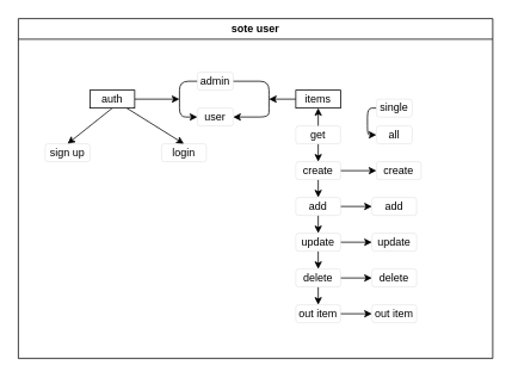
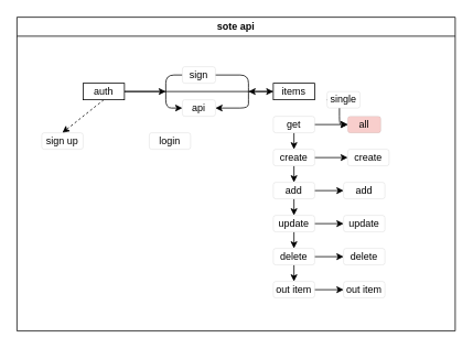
  <mxCell id="0" />
  <mxCell id="1" parent="0" />
- <mxCell id="2" value="" style="edgeStyle=none;html=1;entryX=0.5;entryY=0;entryDx=0;entryDy=0;" edge="1" parent="1" source="5" target="7"><mxGeometry relative="1" as="geometry" /></mxCell>
- <mxCell id="3" style="edgeStyle=none;html=1;exitX=0.5;exitY=1;exitDx=0;exitDy=0;entryX=0.5;entryY=0;entryDx=0;entryDy=0;" edge="1" parent="1" source="5" target="6"><mxGeometry relative="1" as="geometry" /></mxCell>
+ <mxCell id="2" value="" style="edgeStyle=none;html=1;" edge="1" parent="1" source="5" target="9"><mxGeometry relative="1" as="geometry" /></mxCell>
+ <mxCell id="3" style="edgeStyle=none;html=1;exitX=0.5;exitY=1;exitDx=0;exitDy=0;entryX=0.5;entryY=0;entryDx=0;entryDy=0;dashed=1;" edge="1" parent="1" source="5" target="6"><mxGeometry relative="1" as="geometry" /></mxCell>
  <mxCell id="4" style="edgeStyle=none;html=1;" edge="1" parent="1" source="5"><mxGeometry relative="1" as="geometry"><mxPoint x="200" y="110" as="targetPoint" /></mxGeometry></mxCell>
  <mxCell id="5" value="auth" style="rounded=0;whiteSpace=wrap;html=1;strokeWidth=1;" vertex="1" parent="1"><mxGeometry x="100" y="100" width="50" height="20" as="geometry" /></mxCell>
  <mxCell id="6" value="sign up" style="rounded=1;whiteSpace=wrap;html=1;strokeWidth=0;" vertex="1" parent="1"><mxGeometry x="50" y="160" width="50" height="20" as="geometry" /></mxCell>
- <mxCell id="7" value="login" style="rounded=1;whiteSpace=wrap;html=1;strokeWidth=0;dashed=1;" vertex="1" parent="1"><mxGeometry x="180" y="160" width="50" height="20" as="geometry" /></mxCell>
+ <mxCell id="7" value="login" style="rounded=1;whiteSpace=wrap;html=1;strokeWidth=0;" vertex="1" parent="1"><mxGeometry x="180" y="160" width="50" height="20" as="geometry" /></mxCell>
  <mxCell id="8" style="edgeStyle=none;html=1;" edge="1" parent="1" source="9"><mxGeometry relative="1" as="geometry"><mxPoint x="300" y="110" as="targetPoint" /></mxGeometry></mxCell>
  <mxCell id="9" value="items" style="rounded=0;whiteSpace=wrap;html=1;strokeWidth=1;" vertex="1" parent="1"><mxGeometry x="330" y="100" width="50" height="20" as="geometry" /></mxCell>
  <mxCell id="10" style="edgeStyle=none;html=1;entryX=0.5;entryY=0;entryDx=0;entryDy=0;" edge="1" parent="1" source="12" target="27"><mxGeometry relative="1" as="geometry" /></mxCell>
  <mxCell id="11" style="edgeStyle=none;html=1;entryX=0;entryY=0.5;entryDx=0;entryDy=0;" edge="1" parent="1" source="12" target="37"><mxGeometry relative="1" as="geometry"><mxPoint x="410" y="310" as="targetPoint" /></mxGeometry></mxCell>
  <mxCell id="12" value="delete" style="rounded=1;whiteSpace=wrap;html=1;strokeWidth=0;" vertex="1" parent="1"><mxGeometry x="330" y="300" width="50" height="20" as="geometry" /></mxCell>
  <mxCell id="13" style="edgeStyle=none;html=1;entryX=0.5;entryY=0;entryDx=0;entryDy=0;" edge="1" parent="1" source="15" target="12"><mxGeometry relative="1" as="geometry" /></mxCell>
  <mxCell id="14" style="edgeStyle=none;html=1;entryX=0;entryY=0.5;entryDx=0;entryDy=0;" edge="1" parent="1" source="15" target="36"><mxGeometry relative="1" as="geometry" /></mxCell>
  <mxCell id="15" value="update" style="rounded=1;whiteSpace=wrap;html=1;strokeWidth=0;" vertex="1" parent="1"><mxGeometry x="330" y="260" width="50" height="20" as="geometry" /></mxCell>
  <mxCell id="16" style="edgeStyle=none;html=1;entryX=0.5;entryY=0;entryDx=0;entryDy=0;" edge="1" parent="1" source="18" target="30"><mxGeometry relative="1" as="geometry" /></mxCell>
  <mxCell id="17" style="edgeStyle=none;html=1;entryX=0;entryY=0.5;entryDx=0;entryDy=0;" edge="1" parent="1" source="18" target="34"><mxGeometry relative="1" as="geometry" /></mxCell>
  <mxCell id="18" value="create" style="rounded=1;whiteSpace=wrap;html=1;strokeWidth=0;" vertex="1" parent="1"><mxGeometry x="330" y="180" width="50" height="20" as="geometry" /></mxCell>
  <mxCell id="19" style="edgeStyle=none;html=1;entryX=0.5;entryY=0;entryDx=0;entryDy=0;" edge="1" parent="1" source="21" target="18"><mxGeometry relative="1" as="geometry" /></mxCell>
- <mxCell id="20" style="edgeStyle=none;html=1;" edge="1" parent="1" source="21" target="9"><mxGeometry relative="1" as="geometry" /></mxCell>
+ <mxCell id="20" style="edgeStyle=none;html=1;entryX=0;entryY=0.5;entryDx=0;entryDy=0;" edge="1" parent="1" source="21" target="31"><mxGeometry relative="1" as="geometry" /></mxCell>
  <mxCell id="21" value="get" style="rounded=1;whiteSpace=wrap;html=1;strokeWidth=0;dashed=1;" vertex="1" parent="1"><mxGeometry x="330" y="140" width="50" height="20" as="geometry" /></mxCell>
- <mxCell id="22" value="user" style="rounded=1;whiteSpace=wrap;html=1;strokeWidth=0;" vertex="1" parent="1"><mxGeometry x="220" y="120" width="40" height="20" as="geometry" /></mxCell>
+ <mxCell id="22" value="api" style="rounded=1;whiteSpace=wrap;html=1;strokeWidth=0;" vertex="1" parent="1"><mxGeometry x="220" y="120" width="40" height="20" as="geometry" /></mxCell>
  <mxCell id="23" style="edgeStyle=none;html=1;" edge="1" parent="1"><mxGeometry relative="1" as="geometry"><mxPoint x="220" y="90" as="sourcePoint" /><mxPoint x="220" y="130" as="targetPoint" /><Array as="points"><mxPoint x="200" y="90" /><mxPoint x="200" y="130" /></Array></mxGeometry></mxCell>
  <mxCell id="24" style="edgeStyle=none;html=1;entryX=1;entryY=0.5;entryDx=0;entryDy=0;" edge="1" parent="1" source="25" target="22"><mxGeometry relative="1" as="geometry"><Array as="points"><mxPoint x="300" y="90" /><mxPoint x="300" y="110" /><mxPoint x="300" y="130" /></Array></mxGeometry></mxCell>
- <mxCell id="25" value="admin" style="rounded=1;whiteSpace=wrap;html=1;strokeWidth=0;" vertex="1" parent="1"><mxGeometry x="220" y="80" width="40" height="20" as="geometry" /></mxCell>
+ <mxCell id="25" value="sign" style="rounded=1;whiteSpace=wrap;html=1;strokeWidth=0;" vertex="1" parent="1"><mxGeometry x="220" y="80" width="40" height="20" as="geometry" /></mxCell>
  <mxCell id="26" style="edgeStyle=none;html=1;entryX=0;entryY=0.5;entryDx=0;entryDy=0;" edge="1" parent="1" source="27" target="38"><mxGeometry relative="1" as="geometry" /></mxCell>
  <mxCell id="27" value="out item" style="rounded=1;whiteSpace=wrap;html=1;strokeWidth=0;" vertex="1" parent="1"><mxGeometry x="330" y="340" width="50" height="20" as="geometry" /></mxCell>
  <mxCell id="28" style="edgeStyle=none;html=1;entryX=0.5;entryY=0;entryDx=0;entryDy=0;" edge="1" parent="1" source="30" target="15"><mxGeometry relative="1" as="geometry" /></mxCell>
  <mxCell id="29" style="edgeStyle=none;html=1;entryX=0;entryY=0.5;entryDx=0;entryDy=0;" edge="1" parent="1" source="30" target="35"><mxGeometry relative="1" as="geometry" /></mxCell>
  <mxCell id="30" value="add" style="rounded=1;whiteSpace=wrap;html=1;strokeWidth=0;" vertex="1" parent="1"><mxGeometry x="330" y="220" width="50" height="20" as="geometry" /></mxCell>
- <mxCell id="31" value="all" style="rounded=1;whiteSpace=wrap;html=1;strokeWidth=0;" vertex="1" parent="1"><mxGeometry x="420" y="140" width="40" height="20" as="geometry" /></mxCell>
+ <mxCell id="31" value="all" style="rounded=1;whiteSpace=wrap;html=1;strokeWidth=0;fillColor=#f8cecc;" vertex="1" parent="1"><mxGeometry x="420" y="140" width="40" height="20" as="geometry" /></mxCell>
  <mxCell id="32" style="edgeStyle=none;html=1;" edge="1" parent="1" source="33"><mxGeometry relative="1" as="geometry"><mxPoint x="420" y="150" as="targetPoint" /><Array as="points"><mxPoint x="410" y="120" /><mxPoint x="410" y="150" /></Array></mxGeometry></mxCell>
- <mxCell id="33" value="single" style="rounded=1;whiteSpace=wrap;html=1;strokeWidth=0;" vertex="1" parent="1"><mxGeometry x="420" y="110" width="40" height="20" as="geometry" /></mxCell>
+ <mxCell id="33" value="single" style="rounded=1;whiteSpace=wrap;html=1;strokeWidth=0;" vertex="1" parent="1"><mxGeometry x="395" y="110" width="40" height="20" as="geometry" /></mxCell>
  <mxCell id="34" value="create" style="rounded=1;whiteSpace=wrap;html=1;strokeWidth=0;" vertex="1" parent="1"><mxGeometry x="420" y="180" width="50" height="20" as="geometry" /></mxCell>
  <mxCell id="35" value="add" style="rounded=1;whiteSpace=wrap;html=1;strokeWidth=0;" vertex="1" parent="1"><mxGeometry x="415" y="220" width="50" height="20" as="geometry" /></mxCell>
  <mxCell id="36" value="update" style="rounded=1;whiteSpace=wrap;html=1;strokeWidth=0;" vertex="1" parent="1"><mxGeometry x="415" y="260" width="50" height="20" as="geometry" /></mxCell>
  <mxCell id="37" value="delete" style="rounded=1;whiteSpace=wrap;html=1;strokeWidth=0;" vertex="1" parent="1"><mxGeometry x="415" y="300" width="50" height="20" as="geometry" /></mxCell>
  <mxCell id="38" value="out item" style="rounded=1;whiteSpace=wrap;html=1;strokeWidth=0;" vertex="1" parent="1"><mxGeometry x="415" y="340" width="50" height="20" as="geometry" /></mxCell>
- <mxCell id="39" value="sote user" style="swimlane;whiteSpace=wrap;html=1;strokeWidth=1;" vertex="1" parent="1"><mxGeometry x="20" y="20" width="530" height="380" as="geometry" /></mxCell>
+ <mxCell id="39" value="sote api" style="swimlane;whiteSpace=wrap;html=1;strokeWidth=1;" vertex="1" parent="1"><mxGeometry x="20" y="20" width="530" height="380" as="geometry" /></mxCell>
